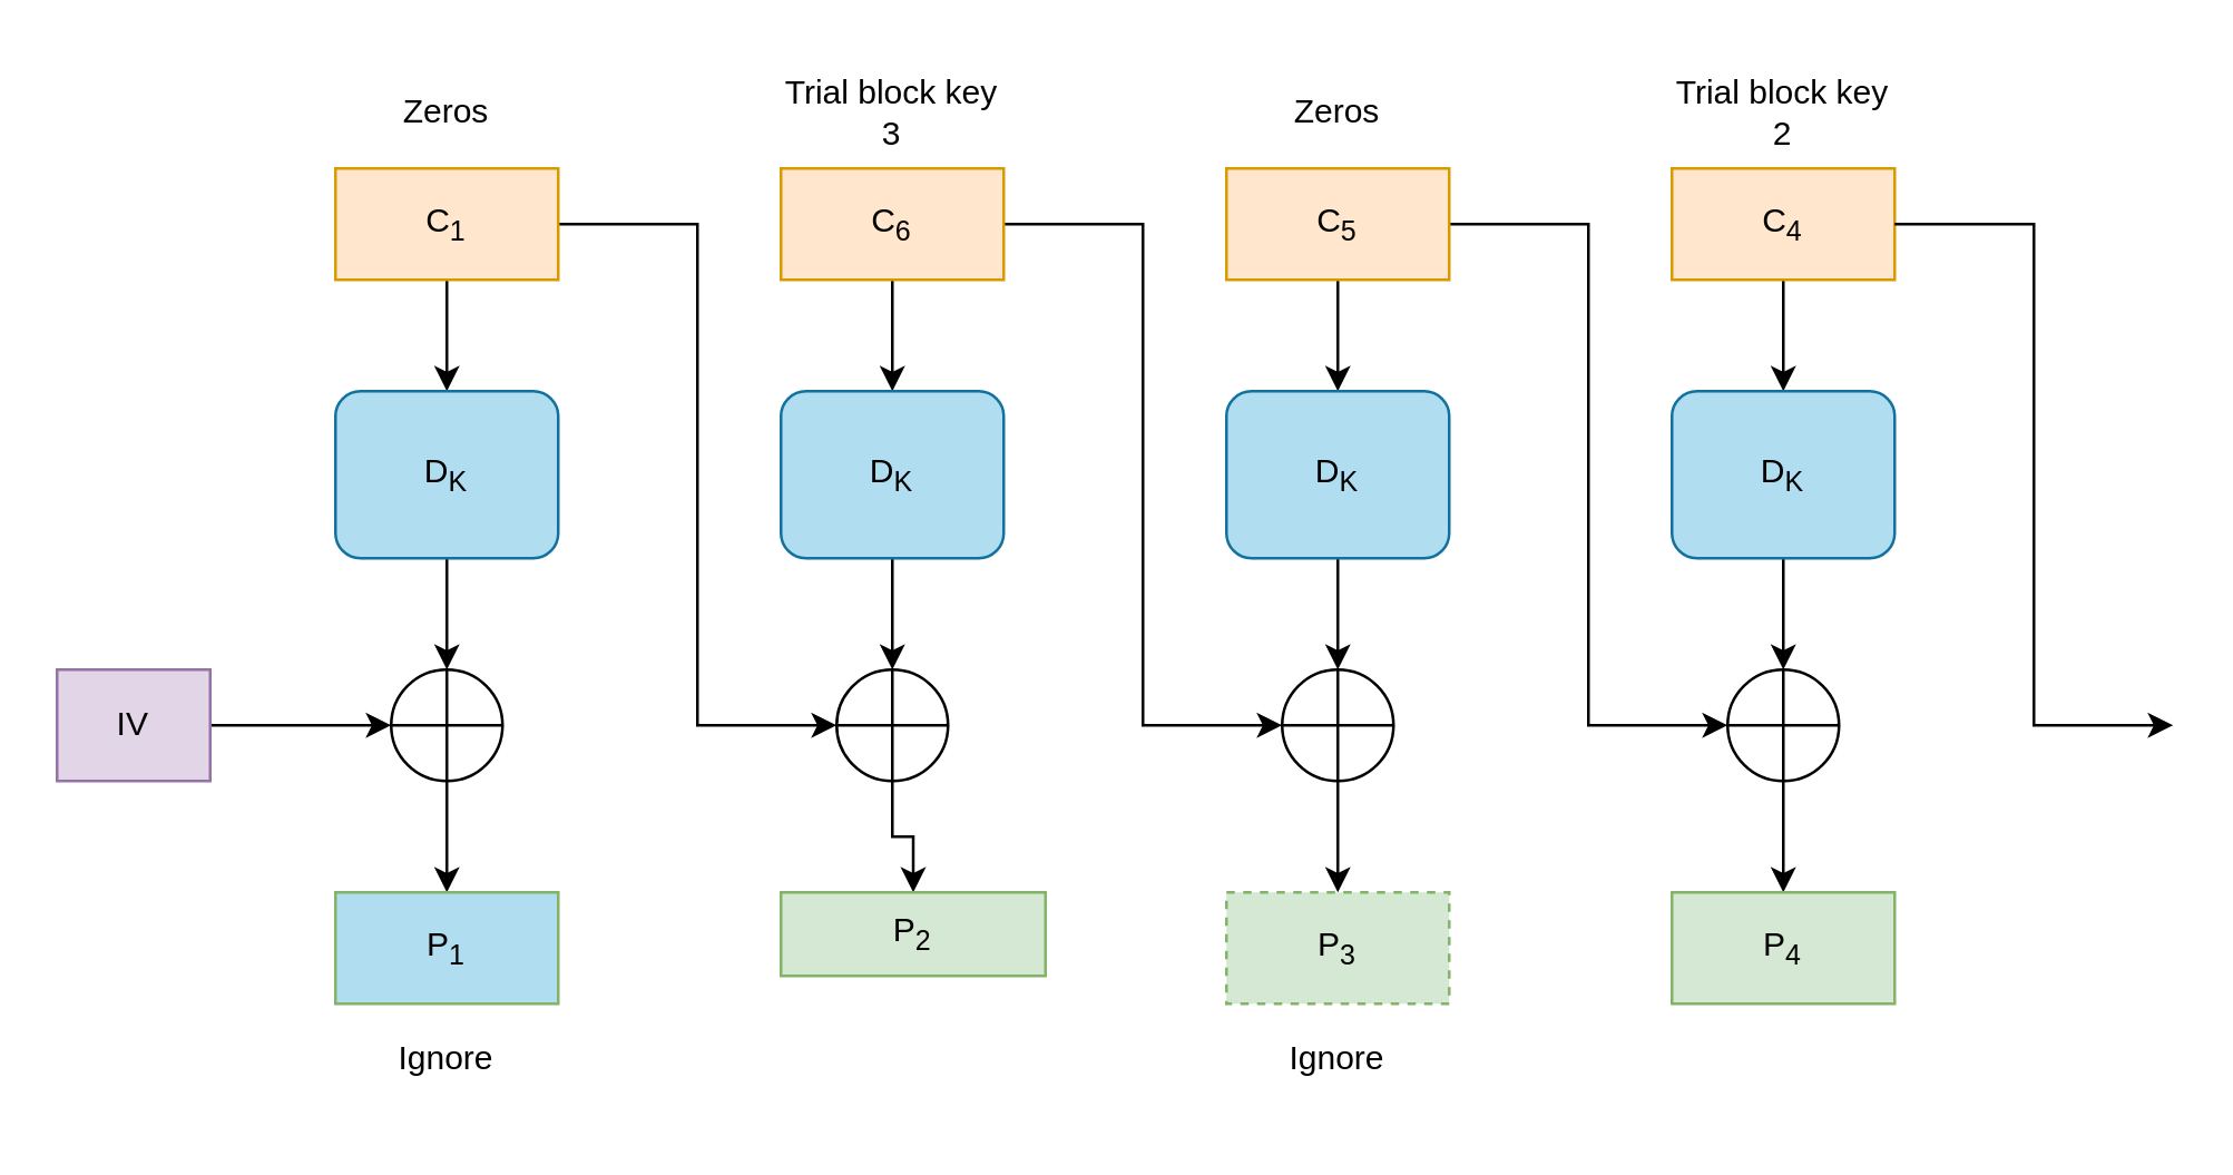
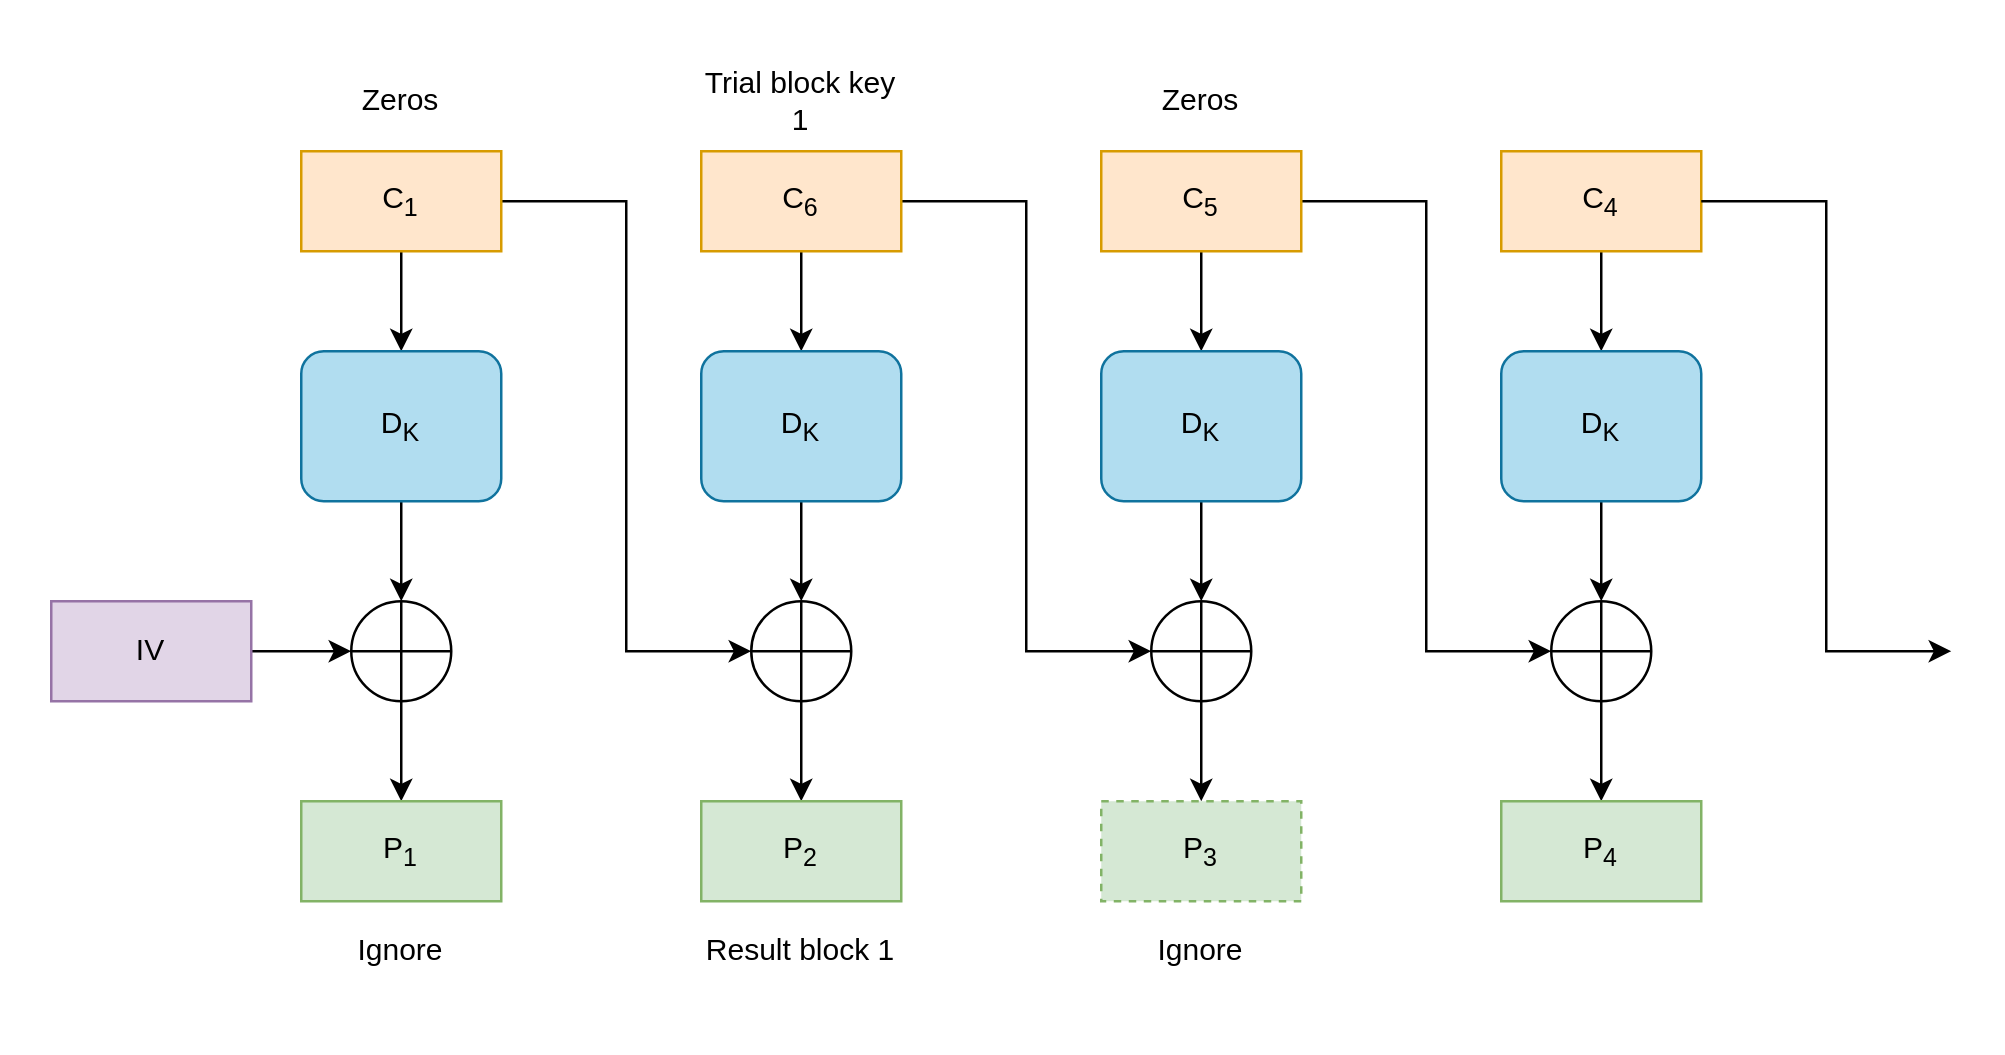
  <mxCell id="0" />
  <mxCell id="1" parent="0" />
  <mxCell id="2" style="edgeStyle=orthogonalEdgeStyle;rounded=0;orthogonalLoop=1;jettySize=auto;html=1;exitX=0.5;exitY=1;exitDx=0;exitDy=0;entryX=0.5;entryY=0;entryDx=0;entryDy=0;" parent="1" source="4" target="6" edge="1"><mxGeometry relative="1" as="geometry" /></mxCell>
  <mxCell id="3" style="edgeStyle=orthogonalEdgeStyle;rounded=0;orthogonalLoop=1;jettySize=auto;html=1;exitX=1;exitY=0.5;exitDx=0;exitDy=0;entryX=0;entryY=0.5;entryDx=0;entryDy=0;" parent="1" source="4" target="18" edge="1"><mxGeometry relative="1" as="geometry" /></mxCell>
  <mxCell id="4" value="C&lt;sub&gt;1&lt;/sub&gt;" style="rounded=0;whiteSpace=wrap;html=1;fillColor=#ffe6cc;strokeColor=#d79b00;" parent="1" vertex="1"><mxGeometry x="120" y="60" width="80" height="40" as="geometry" /></mxCell>
  <mxCell id="5" style="edgeStyle=orthogonalEdgeStyle;rounded=0;orthogonalLoop=1;jettySize=auto;html=1;exitX=0.5;exitY=1;exitDx=0;exitDy=0;entryX=0.5;entryY=0;entryDx=0;entryDy=0;" parent="1" source="6" target="8" edge="1"><mxGeometry relative="1" as="geometry" /></mxCell>
  <mxCell id="6" value="D&lt;sub&gt;K&lt;/sub&gt;" style="rounded=1;whiteSpace=wrap;html=1;fillColor=#b1ddf0;strokeColor=#10739e;" parent="1" vertex="1"><mxGeometry x="120" y="140" width="80" height="60" as="geometry" /></mxCell>
  <mxCell id="7" style="edgeStyle=orthogonalEdgeStyle;rounded=0;orthogonalLoop=1;jettySize=auto;html=1;exitX=0.5;exitY=1;exitDx=0;exitDy=0;entryX=0.5;entryY=0;entryDx=0;entryDy=0;" parent="1" source="8" target="11" edge="1"><mxGeometry relative="1" as="geometry" /></mxCell>
  <mxCell id="8" value="" style="shape=orEllipse;perimeter=ellipsePerimeter;whiteSpace=wrap;html=1;backgroundOutline=1;fillColor=none;" parent="1" vertex="1"><mxGeometry x="140" y="240" width="40" height="40" as="geometry" /></mxCell>
  <mxCell id="9" style="edgeStyle=orthogonalEdgeStyle;rounded=0;orthogonalLoop=1;jettySize=auto;html=1;exitX=1;exitY=0.5;exitDx=0;exitDy=0;entryX=0;entryY=0.5;entryDx=0;entryDy=0;" parent="1" source="10" target="8" edge="1"><mxGeometry relative="1" as="geometry" /></mxCell>
- <mxCell id="10" value="IV" style="rounded=0;whiteSpace=wrap;html=1;fillColor=#e1d5e7;strokeColor=#9673a6;" parent="1" vertex="1"><mxGeometry x="20" y="240" width="55" height="40" as="geometry" /></mxCell>
- <mxCell id="11" value="P&lt;sub&gt;1&lt;/sub&gt;" style="rounded=0;whiteSpace=wrap;html=1;fillColor=#b1ddf0;strokeColor=#82b366;" parent="1" vertex="1"><mxGeometry x="120" y="320" width="80" height="40" as="geometry" /></mxCell>
+ <mxCell id="10" value="IV" style="rounded=0;whiteSpace=wrap;html=1;fillColor=#e1d5e7;strokeColor=#9673a6;" parent="1" vertex="1"><mxGeometry x="20" y="240" width="80" height="40" as="geometry" /></mxCell>
+ <mxCell id="11" value="P&lt;sub&gt;1&lt;/sub&gt;" style="rounded=0;whiteSpace=wrap;html=1;fillColor=#d5e8d4;strokeColor=#82b366;" parent="1" vertex="1"><mxGeometry x="120" y="320" width="80" height="40" as="geometry" /></mxCell>
  <mxCell id="12" style="edgeStyle=orthogonalEdgeStyle;rounded=0;orthogonalLoop=1;jettySize=auto;html=1;exitX=0.5;exitY=1;exitDx=0;exitDy=0;entryX=0.5;entryY=0;entryDx=0;entryDy=0;" parent="1" source="14" target="16" edge="1"><mxGeometry relative="1" as="geometry" /></mxCell>
  <mxCell id="13" style="edgeStyle=orthogonalEdgeStyle;rounded=0;orthogonalLoop=1;jettySize=auto;html=1;exitX=1;exitY=0.5;exitDx=0;exitDy=0;entryX=0;entryY=0.5;entryDx=0;entryDy=0;" parent="1" source="14" target="26" edge="1"><mxGeometry relative="1" as="geometry" /></mxCell>
  <mxCell id="14" value="C&lt;sub&gt;6&lt;/sub&gt;" style="rounded=0;whiteSpace=wrap;html=1;fillColor=#ffe6cc;strokeColor=#d79b00;" parent="1" vertex="1"><mxGeometry x="280" y="60" width="80" height="40" as="geometry" /></mxCell>
  <mxCell id="15" style="edgeStyle=orthogonalEdgeStyle;rounded=0;orthogonalLoop=1;jettySize=auto;html=1;exitX=0.5;exitY=1;exitDx=0;exitDy=0;entryX=0.5;entryY=0;entryDx=0;entryDy=0;" parent="1" source="16" target="18" edge="1"><mxGeometry relative="1" as="geometry" /></mxCell>
  <mxCell id="16" value="D&lt;sub&gt;K&lt;/sub&gt;" style="rounded=1;whiteSpace=wrap;html=1;fillColor=#b1ddf0;strokeColor=#10739e;" parent="1" vertex="1"><mxGeometry x="280" y="140" width="80" height="60" as="geometry" /></mxCell>
  <mxCell id="17" style="edgeStyle=orthogonalEdgeStyle;rounded=0;orthogonalLoop=1;jettySize=auto;html=1;exitX=0.5;exitY=1;exitDx=0;exitDy=0;entryX=0.5;entryY=0;entryDx=0;entryDy=0;" parent="1" source="18" target="19" edge="1"><mxGeometry relative="1" as="geometry" /></mxCell>
  <mxCell id="18" value="" style="shape=orEllipse;perimeter=ellipsePerimeter;whiteSpace=wrap;html=1;backgroundOutline=1;fillColor=none;" parent="1" vertex="1"><mxGeometry x="300" y="240" width="40" height="40" as="geometry" /></mxCell>
- <mxCell id="19" value="P&lt;sub&gt;2&lt;/sub&gt;" style="rounded=0;whiteSpace=wrap;html=1;fillColor=#d5e8d4;strokeColor=#82b366;" parent="1" vertex="1"><mxGeometry x="280" y="320" width="95" height="30" as="geometry" /></mxCell>
+ <mxCell id="19" value="P&lt;sub&gt;2&lt;/sub&gt;" style="rounded=0;whiteSpace=wrap;html=1;fillColor=#d5e8d4;strokeColor=#82b366;" parent="1" vertex="1"><mxGeometry x="280" y="320" width="80" height="40" as="geometry" /></mxCell>
  <mxCell id="20" style="edgeStyle=orthogonalEdgeStyle;rounded=0;orthogonalLoop=1;jettySize=auto;html=1;exitX=0.5;exitY=1;exitDx=0;exitDy=0;entryX=0.5;entryY=0;entryDx=0;entryDy=0;" parent="1" source="22" target="24" edge="1"><mxGeometry relative="1" as="geometry" /></mxCell>
  <mxCell id="21" style="edgeStyle=orthogonalEdgeStyle;rounded=0;orthogonalLoop=1;jettySize=auto;html=1;exitX=1;exitY=0.5;exitDx=0;exitDy=0;entryX=0;entryY=0.5;entryDx=0;entryDy=0;" edge="1" parent="1" source="22" target="36"><mxGeometry relative="1" as="geometry" /></mxCell>
  <mxCell id="22" value="C&lt;sub&gt;5&lt;/sub&gt;" style="rounded=0;whiteSpace=wrap;html=1;fillColor=#ffe6cc;strokeColor=#d79b00;" parent="1" vertex="1"><mxGeometry x="440" y="60" width="80" height="40" as="geometry" /></mxCell>
  <mxCell id="23" style="edgeStyle=orthogonalEdgeStyle;rounded=0;orthogonalLoop=1;jettySize=auto;html=1;exitX=0.5;exitY=1;exitDx=0;exitDy=0;entryX=0.5;entryY=0;entryDx=0;entryDy=0;" parent="1" source="24" target="26" edge="1"><mxGeometry relative="1" as="geometry" /></mxCell>
  <mxCell id="24" value="D&lt;sub&gt;K&lt;/sub&gt;" style="rounded=1;whiteSpace=wrap;html=1;fillColor=#b1ddf0;strokeColor=#10739e;" parent="1" vertex="1"><mxGeometry x="440" y="140" width="80" height="60" as="geometry" /></mxCell>
  <mxCell id="25" style="edgeStyle=orthogonalEdgeStyle;rounded=0;orthogonalLoop=1;jettySize=auto;html=1;exitX=0.5;exitY=1;exitDx=0;exitDy=0;entryX=0.5;entryY=0;entryDx=0;entryDy=0;" parent="1" source="26" target="27" edge="1"><mxGeometry relative="1" as="geometry" /></mxCell>
  <mxCell id="26" value="" style="shape=orEllipse;perimeter=ellipsePerimeter;whiteSpace=wrap;html=1;backgroundOutline=1;fillColor=none;" parent="1" vertex="1"><mxGeometry x="460" y="240" width="40" height="40" as="geometry" /></mxCell>
  <mxCell id="27" value="P&lt;sub&gt;3&lt;/sub&gt;" style="rounded=0;whiteSpace=wrap;html=1;fillColor=#d5e8d4;strokeColor=#82b366;dashed=1;" parent="1" vertex="1"><mxGeometry x="440" y="320" width="80" height="40" as="geometry" /></mxCell>
- <mxCell id="28" value="Trial block key 3" style="text;html=1;align=center;verticalAlign=middle;whiteSpace=wrap;rounded=0;" vertex="1" parent="1"><mxGeometry x="280" y="20" width="80" height="40" as="geometry" /></mxCell>
+ <mxCell id="28" value="Trial block key 1" style="text;html=1;align=center;verticalAlign=middle;whiteSpace=wrap;rounded=0;" vertex="1" parent="1"><mxGeometry x="280" y="20" width="80" height="40" as="geometry" /></mxCell>
+ <mxCell id="29" value="Result block 1" style="text;html=1;align=center;verticalAlign=middle;whiteSpace=wrap;rounded=0;" vertex="1" parent="1"><mxGeometry x="280" y="360" width="80" height="40" as="geometry" /></mxCell>
  <mxCell id="30" value="Zeros" style="text;html=1;align=center;verticalAlign=middle;whiteSpace=wrap;rounded=0;" vertex="1" parent="1"><mxGeometry x="120" y="20" width="80" height="40" as="geometry" /></mxCell>
  <mxCell id="31" style="edgeStyle=orthogonalEdgeStyle;rounded=0;orthogonalLoop=1;jettySize=auto;html=1;exitX=0.5;exitY=1;exitDx=0;exitDy=0;entryX=0.5;entryY=0;entryDx=0;entryDy=0;" edge="1" source="32" target="34" parent="1"><mxGeometry relative="1" as="geometry" /></mxCell>
  <mxCell id="32" value="C&lt;sub&gt;4&lt;/sub&gt;" style="rounded=0;whiteSpace=wrap;html=1;fillColor=#ffe6cc;strokeColor=#d79b00;" vertex="1" parent="1"><mxGeometry x="600" y="60" width="80" height="40" as="geometry" /></mxCell>
  <mxCell id="33" style="edgeStyle=orthogonalEdgeStyle;rounded=0;orthogonalLoop=1;jettySize=auto;html=1;exitX=0.5;exitY=1;exitDx=0;exitDy=0;entryX=0.5;entryY=0;entryDx=0;entryDy=0;" edge="1" source="34" target="36" parent="1"><mxGeometry relative="1" as="geometry" /></mxCell>
  <mxCell id="34" value="D&lt;sub&gt;K&lt;/sub&gt;" style="rounded=1;whiteSpace=wrap;html=1;fillColor=#b1ddf0;strokeColor=#10739e;" vertex="1" parent="1"><mxGeometry x="600" y="140" width="80" height="60" as="geometry" /></mxCell>
  <mxCell id="35" style="edgeStyle=orthogonalEdgeStyle;rounded=0;orthogonalLoop=1;jettySize=auto;html=1;exitX=0.5;exitY=1;exitDx=0;exitDy=0;entryX=0.5;entryY=0;entryDx=0;entryDy=0;" edge="1" source="36" target="37" parent="1"><mxGeometry relative="1" as="geometry" /></mxCell>
  <mxCell id="36" value="" style="shape=orEllipse;perimeter=ellipsePerimeter;whiteSpace=wrap;html=1;backgroundOutline=1;fillColor=none;" vertex="1" parent="1"><mxGeometry x="620" y="240" width="40" height="40" as="geometry" /></mxCell>
  <mxCell id="37" value="P&lt;sub&gt;4&lt;/sub&gt;" style="rounded=0;whiteSpace=wrap;html=1;fillColor=#d5e8d4;strokeColor=#82b366;" vertex="1" parent="1"><mxGeometry x="600" y="320" width="80" height="40" as="geometry" /></mxCell>
- <mxCell id="38" value="Trial block key 2" style="text;html=1;align=center;verticalAlign=middle;whiteSpace=wrap;rounded=0;" vertex="1" parent="1"><mxGeometry x="600" y="20" width="80" height="40" as="geometry" /></mxCell>
  <mxCell id="39" value="Zeros" style="text;html=1;align=center;verticalAlign=middle;whiteSpace=wrap;rounded=0;" vertex="1" parent="1"><mxGeometry x="440" y="20" width="80" height="40" as="geometry" /></mxCell>
  <mxCell id="40" value="Ignore" style="text;html=1;align=center;verticalAlign=middle;whiteSpace=wrap;rounded=0;" vertex="1" parent="1"><mxGeometry x="120" y="360" width="80" height="40" as="geometry" /></mxCell>
  <mxCell id="41" value="Ignore" style="text;html=1;align=center;verticalAlign=middle;whiteSpace=wrap;rounded=0;" vertex="1" parent="1"><mxGeometry x="440" y="360" width="80" height="40" as="geometry" /></mxCell>
  <mxCell id="42" value="" style="endArrow=classic;html=1;rounded=0;exitX=1;exitY=0.5;exitDx=0;exitDy=0;" edge="1" parent="1" source="32"><mxGeometry width="50" height="50" relative="1" as="geometry"><mxPoint x="720" y="130" as="sourcePoint" /><mxPoint x="780" y="260" as="targetPoint" /><Array as="points"><mxPoint x="730" y="80" /><mxPoint x="730" y="260" /></Array></mxGeometry></mxCell>
